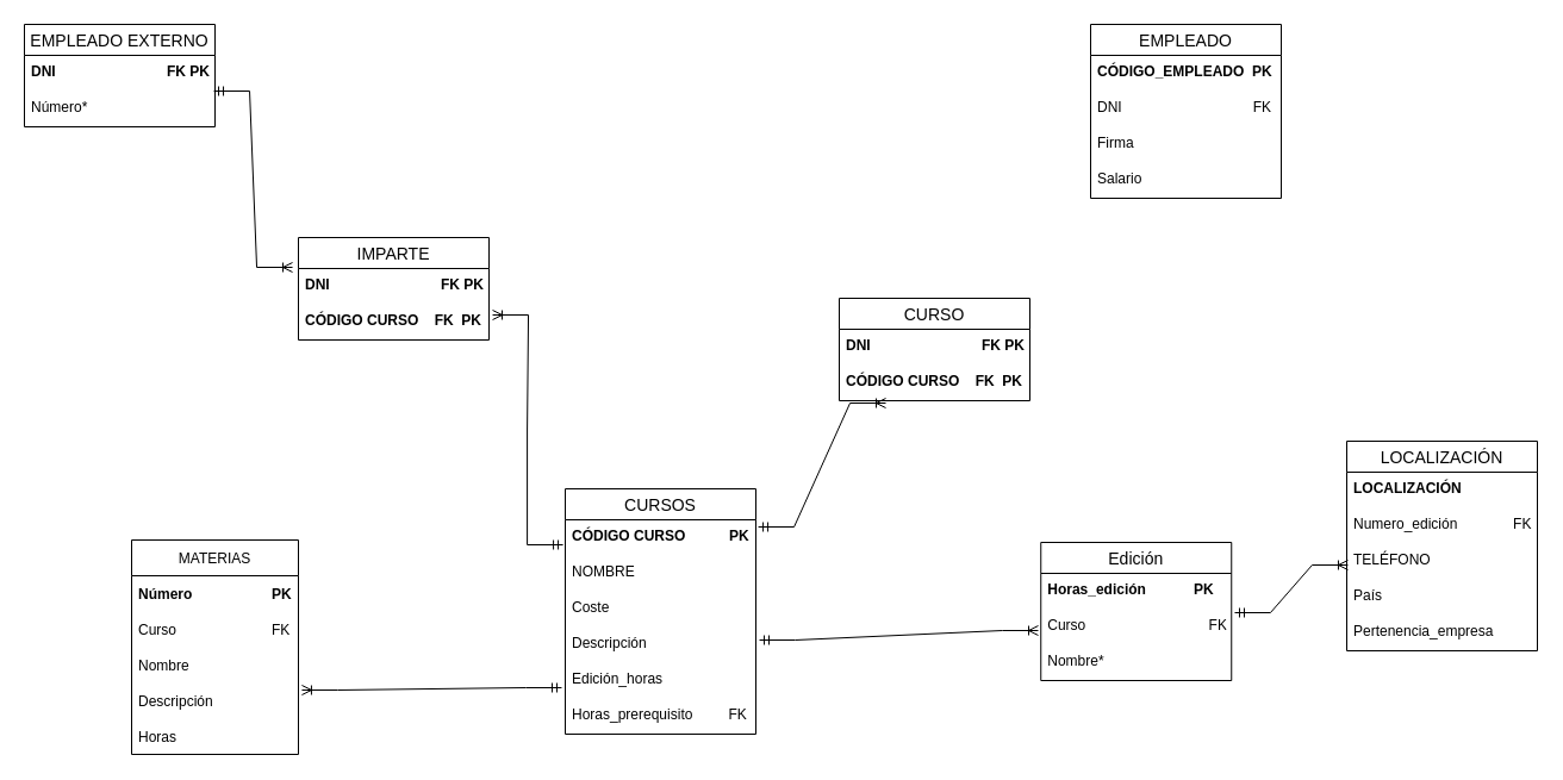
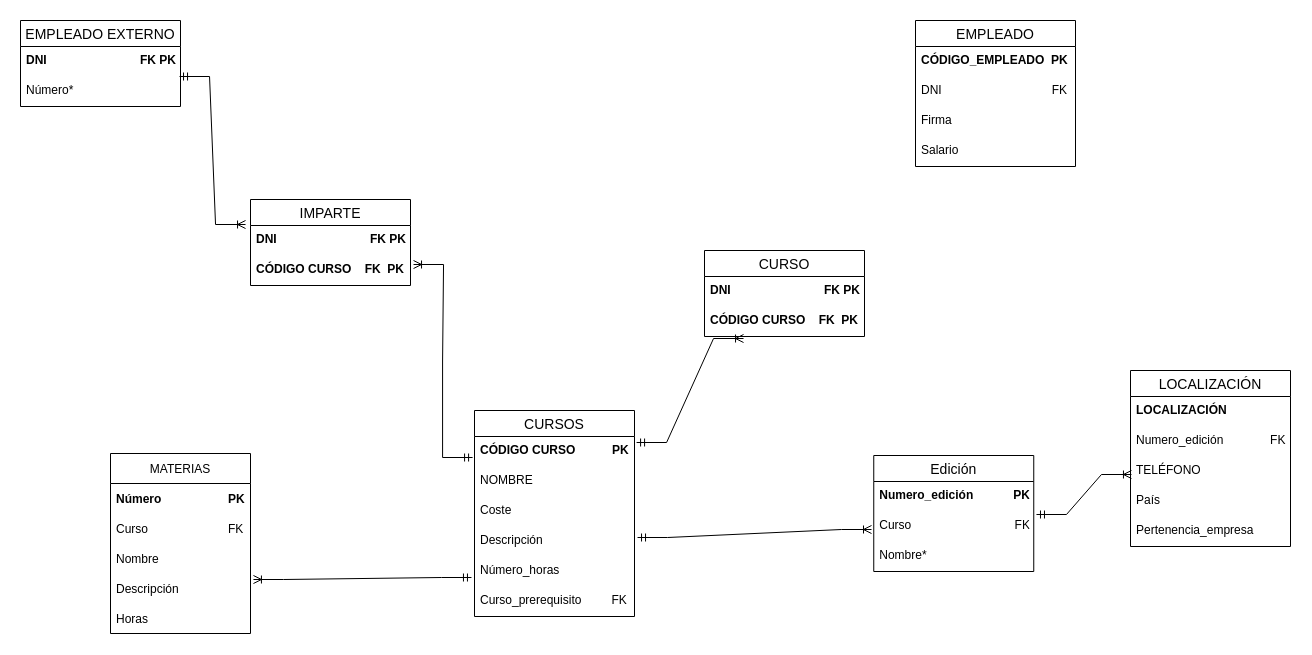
  <mxCell id="0" />
  <mxCell id="1" parent="0" />
  <mxCell id="2" value="EMPLEADO EXTERNO" style="swimlane;fontStyle=0;childLayout=stackLayout;horizontal=1;startSize=26;horizontalStack=0;resizeParent=1;resizeParentMax=0;resizeLast=0;collapsible=1;marginBottom=0;align=center;fontSize=14;" parent="1" vertex="1"><mxGeometry x="20" y="20" width="160" height="86" as="geometry" /></mxCell>
  <mxCell id="3" value="DNI                            FK PK" style="text;strokeColor=none;fillColor=none;spacingLeft=4;spacingRight=4;overflow=hidden;rotatable=0;points=[[0,0.5],[1,0.5]];portConstraint=eastwest;fontSize=12;fontStyle=1" parent="2" vertex="1"><mxGeometry y="26" width="160" height="30" as="geometry" /></mxCell>
  <mxCell id="4" value="Número*" style="text;strokeColor=none;fillColor=none;spacingLeft=4;spacingRight=4;overflow=hidden;rotatable=0;points=[[0,0.5],[1,0.5]];portConstraint=eastwest;fontSize=12;" parent="2" vertex="1"><mxGeometry y="56" width="160" height="30" as="geometry" /></mxCell>
  <mxCell id="5" value="EMPLEADO" style="swimlane;fontStyle=0;childLayout=stackLayout;horizontal=1;startSize=26;horizontalStack=0;resizeParent=1;resizeParentMax=0;resizeLast=0;collapsible=1;marginBottom=0;align=center;fontSize=14;" parent="1" vertex="1"><mxGeometry x="915" y="20" width="160" height="146" as="geometry" /></mxCell>
  <mxCell id="6" value="CÓDIGO_EMPLEADO  PK" style="text;strokeColor=none;fillColor=none;spacingLeft=4;spacingRight=4;overflow=hidden;rotatable=0;points=[[0,0.5],[1,0.5]];portConstraint=eastwest;fontSize=12;fontStyle=1" parent="5" vertex="1"><mxGeometry y="26" width="160" height="30" as="geometry" /></mxCell>
  <mxCell id="7" value="DNI                                 FK" style="text;strokeColor=none;fillColor=none;spacingLeft=4;spacingRight=4;overflow=hidden;rotatable=0;points=[[0,0.5],[1,0.5]];portConstraint=eastwest;fontSize=12;fontStyle=0" parent="5" vertex="1"><mxGeometry y="56" width="160" height="30" as="geometry" /></mxCell>
  <mxCell id="8" value="Firma" style="text;strokeColor=none;fillColor=none;spacingLeft=4;spacingRight=4;overflow=hidden;rotatable=0;points=[[0,0.5],[1,0.5]];portConstraint=eastwest;fontSize=12;" parent="5" vertex="1"><mxGeometry y="86" width="160" height="30" as="geometry" /></mxCell>
  <mxCell id="9" value="Salario" style="text;strokeColor=none;fillColor=none;spacingLeft=4;spacingRight=4;overflow=hidden;rotatable=0;points=[[0,0.5],[1,0.5]];portConstraint=eastwest;fontSize=12;" parent="5" vertex="1"><mxGeometry y="116" width="160" height="30" as="geometry" /></mxCell>
  <mxCell id="10" value="IMPARTE" style="swimlane;fontStyle=0;childLayout=stackLayout;horizontal=1;startSize=26;horizontalStack=0;resizeParent=1;resizeParentMax=0;resizeLast=0;collapsible=1;marginBottom=0;align=center;fontSize=14;" parent="1" vertex="1"><mxGeometry x="250" y="199" width="160" height="86" as="geometry" /></mxCell>
  <mxCell id="11" value="DNI                            FK  PK" style="text;strokeColor=none;fillColor=none;spacingLeft=4;spacingRight=4;overflow=hidden;rotatable=0;points=[[0,0.5],[1,0.5]];portConstraint=eastwest;fontSize=12;fontStyle=1" parent="10" vertex="1"><mxGeometry y="26" width="160" height="30" as="geometry" /></mxCell>
  <mxCell id="12" value="CÓDIGO CURSO    FK  PK" style="text;strokeColor=none;fillColor=none;spacingLeft=4;spacingRight=4;overflow=hidden;rotatable=0;points=[[0,0.5],[1,0.5]];portConstraint=eastwest;fontSize=12;fontStyle=1" parent="10" vertex="1"><mxGeometry y="56" width="160" height="30" as="geometry" /></mxCell>
  <mxCell id="13" value="CURSOS" style="swimlane;fontStyle=0;childLayout=stackLayout;horizontal=1;startSize=26;horizontalStack=0;resizeParent=1;resizeParentMax=0;resizeLast=0;collapsible=1;marginBottom=0;align=center;fontSize=14;" parent="1" vertex="1"><mxGeometry x="474" y="410" width="160" height="206" as="geometry" /></mxCell>
  <mxCell id="14" value="CÓDIGO CURSO           PK" style="text;strokeColor=none;fillColor=none;spacingLeft=4;spacingRight=4;overflow=hidden;rotatable=0;points=[[0,0.5],[1,0.5]];portConstraint=eastwest;fontSize=12;fontStyle=1" parent="13" vertex="1"><mxGeometry y="26" width="160" height="30" as="geometry" /></mxCell>
  <mxCell id="15" value="NOMBRE" style="text;strokeColor=none;fillColor=none;spacingLeft=4;spacingRight=4;overflow=hidden;rotatable=0;points=[[0,0.5],[1,0.5]];portConstraint=eastwest;fontSize=12;" parent="13" vertex="1"><mxGeometry y="56" width="160" height="30" as="geometry" /></mxCell>
  <mxCell id="16" value="Coste" style="text;strokeColor=none;fillColor=none;spacingLeft=4;spacingRight=4;overflow=hidden;rotatable=0;points=[[0,0.5],[1,0.5]];portConstraint=eastwest;fontSize=12;" parent="13" vertex="1"><mxGeometry y="86" width="160" height="30" as="geometry" /></mxCell>
  <mxCell id="17" value="Descripción" style="text;strokeColor=none;fillColor=none;spacingLeft=4;spacingRight=4;overflow=hidden;rotatable=0;points=[[0,0.5],[1,0.5]];portConstraint=eastwest;fontSize=12;" parent="13" vertex="1"><mxGeometry y="116" width="160" height="30" as="geometry" /></mxCell>
- <mxCell id="18" value="Edición_horas" style="text;strokeColor=none;fillColor=none;spacingLeft=4;spacingRight=4;overflow=hidden;rotatable=0;points=[[0,0.5],[1,0.5]];portConstraint=eastwest;fontSize=12;" parent="13" vertex="1"><mxGeometry y="146" width="160" height="30" as="geometry" /></mxCell>
- <mxCell id="19" value="Horas_prerequisito         FK" style="text;strokeColor=none;fillColor=none;spacingLeft=4;spacingRight=4;overflow=hidden;rotatable=0;points=[[0,0.5],[1,0.5]];portConstraint=eastwest;fontSize=12;" parent="13" vertex="1"><mxGeometry y="176" width="160" height="30" as="geometry" /></mxCell>
+ <mxCell id="18" value="Número_horas" style="text;strokeColor=none;fillColor=none;spacingLeft=4;spacingRight=4;overflow=hidden;rotatable=0;points=[[0,0.5],[1,0.5]];portConstraint=eastwest;fontSize=12;" parent="13" vertex="1"><mxGeometry y="146" width="160" height="30" as="geometry" /></mxCell>
+ <mxCell id="19" value="Curso_prerequisito         FK" style="text;strokeColor=none;fillColor=none;spacingLeft=4;spacingRight=4;overflow=hidden;rotatable=0;points=[[0,0.5],[1,0.5]];portConstraint=eastwest;fontSize=12;" parent="13" vertex="1"><mxGeometry y="176" width="160" height="30" as="geometry" /></mxCell>
  <mxCell id="20" value="CURSO" style="swimlane;fontStyle=0;childLayout=stackLayout;horizontal=1;startSize=26;horizontalStack=0;resizeParent=1;resizeParentMax=0;resizeLast=0;collapsible=1;marginBottom=0;align=center;fontSize=14;" parent="1" vertex="1"><mxGeometry x="704" y="250" width="160" height="86" as="geometry" /></mxCell>
  <mxCell id="21" value="DNI                            FK  PK" style="text;strokeColor=none;fillColor=none;spacingLeft=4;spacingRight=4;overflow=hidden;rotatable=0;points=[[0,0.5],[1,0.5]];portConstraint=eastwest;fontSize=12;fontStyle=1" parent="20" vertex="1"><mxGeometry y="26" width="160" height="30" as="geometry" /></mxCell>
  <mxCell id="22" value="CÓDIGO CURSO    FK  PK" style="text;strokeColor=none;fillColor=none;spacingLeft=4;spacingRight=4;overflow=hidden;rotatable=0;points=[[0,0.5],[1,0.5]];portConstraint=eastwest;fontSize=12;fontStyle=1" parent="20" vertex="1"><mxGeometry y="56" width="160" height="30" as="geometry" /></mxCell>
  <mxCell id="23" value="MATERIAS" style="swimlane;fontStyle=0;childLayout=stackLayout;horizontal=1;startSize=30;horizontalStack=0;resizeParent=1;resizeParentMax=0;resizeLast=0;collapsible=1;marginBottom=0;" parent="1" vertex="1"><mxGeometry x="110" y="453" width="140" height="180" as="geometry" /></mxCell>
  <mxCell id="24" value="Número                    PK" style="text;strokeColor=none;fillColor=none;align=left;verticalAlign=middle;spacingLeft=4;spacingRight=4;overflow=hidden;points=[[0,0.5],[1,0.5]];portConstraint=eastwest;rotatable=0;fontStyle=1" parent="23" vertex="1"><mxGeometry y="30" width="140" height="30" as="geometry" /></mxCell>
  <mxCell id="25" value="Curso                        FK    " style="text;strokeColor=none;fillColor=none;align=left;verticalAlign=middle;spacingLeft=4;spacingRight=4;overflow=hidden;points=[[0,0.5],[1,0.5]];portConstraint=eastwest;rotatable=0;" parent="23" vertex="1"><mxGeometry y="60" width="140" height="30" as="geometry" /></mxCell>
  <mxCell id="26" value="Nombre" style="text;strokeColor=none;fillColor=none;align=left;verticalAlign=middle;spacingLeft=4;spacingRight=4;overflow=hidden;points=[[0,0.5],[1,0.5]];portConstraint=eastwest;rotatable=0;" parent="23" vertex="1"><mxGeometry y="90" width="140" height="30" as="geometry" /></mxCell>
  <mxCell id="27" value="Descripción" style="text;strokeColor=none;fillColor=none;align=left;verticalAlign=middle;spacingLeft=4;spacingRight=4;overflow=hidden;points=[[0,0.5],[1,0.5]];portConstraint=eastwest;rotatable=0;" parent="23" vertex="1"><mxGeometry y="120" width="140" height="30" as="geometry" /></mxCell>
  <mxCell id="28" value="Horas" style="text;strokeColor=none;fillColor=none;align=left;verticalAlign=middle;spacingLeft=4;spacingRight=4;overflow=hidden;points=[[0,0.5],[1,0.5]];portConstraint=eastwest;rotatable=0;" parent="23" vertex="1"><mxGeometry y="150" width="140" height="30" as="geometry" /></mxCell>
  <mxCell id="29" value="Edición" style="swimlane;fontStyle=0;childLayout=stackLayout;horizontal=1;startSize=26;horizontalStack=0;resizeParent=1;resizeParentMax=0;resizeLast=0;collapsible=1;marginBottom=0;align=center;fontSize=14;" parent="1" vertex="1"><mxGeometry x="873.25" y="455" width="160" height="116" as="geometry" /></mxCell>
- <mxCell id="30" value="Horas_edición            PK" style="text;strokeColor=none;fillColor=none;spacingLeft=4;spacingRight=4;overflow=hidden;rotatable=0;points=[[0,0.5],[1,0.5]];portConstraint=eastwest;fontSize=12;fontStyle=1" parent="29" vertex="1"><mxGeometry y="26" width="160" height="30" as="geometry" /></mxCell>
+ <mxCell id="30" value="Numero_edición            PK" style="text;strokeColor=none;fillColor=none;spacingLeft=4;spacingRight=4;overflow=hidden;rotatable=0;points=[[0,0.5],[1,0.5]];portConstraint=eastwest;fontSize=12;fontStyle=1" parent="29" vertex="1"><mxGeometry y="26" width="160" height="30" as="geometry" /></mxCell>
  <mxCell id="31" value="Curso                               FK" style="text;strokeColor=none;fillColor=none;spacingLeft=4;spacingRight=4;overflow=hidden;rotatable=0;points=[[0,0.5],[1,0.5]];portConstraint=eastwest;fontSize=12;" parent="29" vertex="1"><mxGeometry y="56" width="160" height="30" as="geometry" /></mxCell>
  <mxCell id="32" value="Nombre*" style="text;strokeColor=none;fillColor=none;spacingLeft=4;spacingRight=4;overflow=hidden;rotatable=0;points=[[0,0.5],[1,0.5]];portConstraint=eastwest;fontSize=12;" parent="29" vertex="1"><mxGeometry y="86" width="160" height="30" as="geometry" /></mxCell>
  <mxCell id="33" value="LOCALIZACIÓN" style="swimlane;fontStyle=0;childLayout=stackLayout;horizontal=1;startSize=26;horizontalStack=0;resizeParent=1;resizeParentMax=0;resizeLast=0;collapsible=1;marginBottom=0;align=center;fontSize=14;" parent="1" vertex="1"><mxGeometry x="1130" y="370" width="160" height="176" as="geometry" /></mxCell>
  <mxCell id="34" value="LOCALIZACIÓN                    PK" style="text;strokeColor=none;fillColor=none;spacingLeft=4;spacingRight=4;overflow=hidden;rotatable=0;points=[[0,0.5],[1,0.5]];portConstraint=eastwest;fontSize=12;fontStyle=1" parent="33" vertex="1"><mxGeometry y="26" width="160" height="30" as="geometry" /></mxCell>
  <mxCell id="35" value="Numero_edición              FK" style="text;strokeColor=none;fillColor=none;spacingLeft=4;spacingRight=4;overflow=hidden;rotatable=0;points=[[0,0.5],[1,0.5]];portConstraint=eastwest;fontSize=12;" parent="33" vertex="1"><mxGeometry y="56" width="160" height="30" as="geometry" /></mxCell>
  <mxCell id="36" value="TELÉFONO" style="text;strokeColor=none;fillColor=none;spacingLeft=4;spacingRight=4;overflow=hidden;rotatable=0;points=[[0,0.5],[1,0.5]];portConstraint=eastwest;fontSize=12;" parent="33" vertex="1"><mxGeometry y="86" width="160" height="30" as="geometry" /></mxCell>
  <mxCell id="37" value="País" style="text;strokeColor=none;fillColor=none;spacingLeft=4;spacingRight=4;overflow=hidden;rotatable=0;points=[[0,0.5],[1,0.5]];portConstraint=eastwest;fontSize=12;" parent="33" vertex="1"><mxGeometry y="116" width="160" height="30" as="geometry" /></mxCell>
  <mxCell id="38" value="Pertenencia_empresa" style="text;strokeColor=none;fillColor=none;spacingLeft=4;spacingRight=4;overflow=hidden;rotatable=0;points=[[0,0.5],[1,0.5]];portConstraint=eastwest;fontSize=12;" parent="33" vertex="1"><mxGeometry y="146" width="160" height="30" as="geometry" /></mxCell>
  <mxCell id="39" value="" style="edgeStyle=entityRelationEdgeStyle;fontSize=12;html=1;endArrow=ERoneToMany;startArrow=ERmandOne;rounded=0;exitX=0.994;exitY=0;exitDx=0;exitDy=0;exitPerimeter=0;entryX=-0.031;entryY=-0.033;entryDx=0;entryDy=0;entryPerimeter=0;" parent="1" source="4" target="11" edge="1"><mxGeometry width="100" height="100" relative="1" as="geometry"><mxPoint x="54" y="320" as="sourcePoint" /><mxPoint x="154" y="220" as="targetPoint" /></mxGeometry></mxCell>
  <mxCell id="40" value="" style="edgeStyle=entityRelationEdgeStyle;fontSize=12;html=1;endArrow=ERoneToMany;startArrow=ERmandOne;rounded=0;exitX=-0.012;exitY=0.7;exitDx=0;exitDy=0;exitPerimeter=0;entryX=1.019;entryY=0.3;entryDx=0;entryDy=0;entryPerimeter=0;" parent="1" source="14" target="12" edge="1"><mxGeometry width="100" height="100" relative="1" as="geometry"><mxPoint x="384" y="420" as="sourcePoint" /><mxPoint x="484" y="320" as="targetPoint" /></mxGeometry></mxCell>
  <mxCell id="41" value="" style="edgeStyle=entityRelationEdgeStyle;fontSize=12;html=1;endArrow=ERoneToMany;startArrow=ERmandOne;rounded=0;entryX=1.021;entryY=0.2;entryDx=0;entryDy=0;entryPerimeter=0;exitX=-0.019;exitY=0.7;exitDx=0;exitDy=0;exitPerimeter=0;" parent="1" source="18" target="27" edge="1"><mxGeometry width="100" height="100" relative="1" as="geometry"><mxPoint x="354" y="720" as="sourcePoint" /><mxPoint x="454" y="620" as="targetPoint" /></mxGeometry></mxCell>
  <mxCell id="42" value="" style="edgeStyle=entityRelationEdgeStyle;fontSize=12;html=1;endArrow=ERoneToMany;startArrow=ERmandOne;rounded=0;entryX=0.244;entryY=1.067;entryDx=0;entryDy=0;entryPerimeter=0;exitX=1.013;exitY=0.2;exitDx=0;exitDy=0;exitPerimeter=0;" parent="1" source="14" target="22" edge="1"><mxGeometry width="100" height="100" relative="1" as="geometry"><mxPoint x="694" y="560" as="sourcePoint" /><mxPoint x="794" y="460" as="targetPoint" /></mxGeometry></mxCell>
  <mxCell id="43" value="" style="edgeStyle=entityRelationEdgeStyle;fontSize=12;html=1;endArrow=ERoneToMany;startArrow=ERmandOne;rounded=0;exitX=1.019;exitY=0.367;exitDx=0;exitDy=0;exitPerimeter=0;entryX=-0.014;entryY=0.6;entryDx=0;entryDy=0;entryPerimeter=0;" parent="1" source="17" target="31" edge="1"><mxGeometry width="100" height="100" relative="1" as="geometry"><mxPoint x="664" y="546" as="sourcePoint" /><mxPoint x="764" y="446" as="targetPoint" /></mxGeometry></mxCell>
  <mxCell id="44" value="" style="edgeStyle=entityRelationEdgeStyle;fontSize=12;html=1;endArrow=ERoneToMany;startArrow=ERmandOne;rounded=0;exitX=1.017;exitY=0.1;exitDx=0;exitDy=0;exitPerimeter=0;entryX=0.006;entryY=0.6;entryDx=0;entryDy=0;entryPerimeter=0;" parent="1" source="31" target="36" edge="1"><mxGeometry width="100" height="100" relative="1" as="geometry"><mxPoint x="1154" y="860" as="sourcePoint" /><mxPoint x="1254" y="760" as="targetPoint" /></mxGeometry></mxCell>
